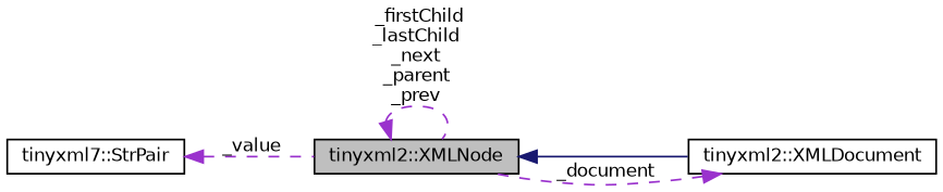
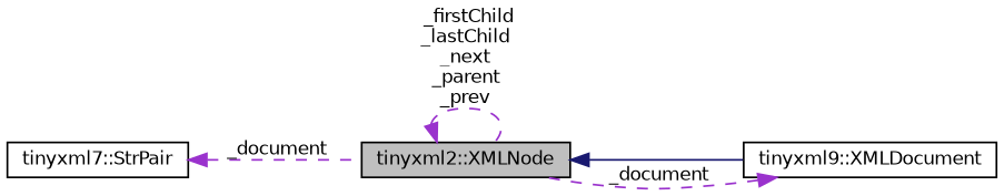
  digraph {
    rankdir=LR
    node [color=black fillcolor=white fontname=Helvetica fontsize=10 shape=record style=filled]
    edge [color=darkorchid3 dir=back fontname=Helvetica fontsize=10 labelfontname=Helvetica labelfontsize=10 style=dashed]
    n1 [fillcolor=grey75 fontcolor=black height=0.2 label="tinyxml2::XMLNode" width=0.4]
-   n2 [height=0.2 label="tinyxml2::XMLDocument" width=0.4]
+   n2 [height=0.2 label="tinyxml9::XMLDocument" width=0.4]
    n3 [height=0.2 label="tinyxml7::StrPair" width=0.4]
    n1 -> n1 [label=" _firstChild\n_lastChild\n_next\n_parent\n_prev"]
    n1 -> n2 [color=midnightblue style=solid]
    n2 -> n1 [label=" _document"]
-   n3 -> n1 [label=" _value"]
+   n3 -> n1 [label=" _document"]
  }
